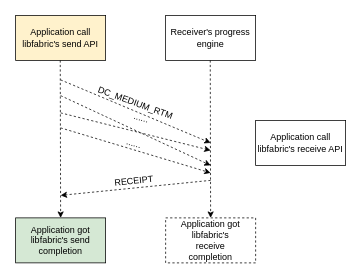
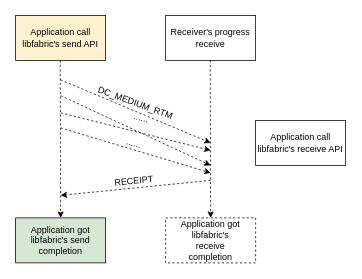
  <mxCell id="0" />
  <mxCell id="1" parent="0" />
  <mxCell id="2" value="Application call libfabric's send API" style="rounded=0;whiteSpace=wrap;html=1;fillColor=#fff2cc;" parent="1" vertex="1"><mxGeometry x="20" y="20" width="120" height="60" as="geometry" /></mxCell>
- <mxCell id="3" value="Receiver's progress engine" style="rounded=0;whiteSpace=wrap;html=1;" parent="1" vertex="1"><mxGeometry x="220" y="20" width="120" height="60" as="geometry" /></mxCell>
+ <mxCell id="3" value="Receiver's progress receive" style="rounded=0;whiteSpace=wrap;html=1;" parent="1" vertex="1"><mxGeometry x="220" y="20" width="120" height="60" as="geometry" /></mxCell>
  <mxCell id="4" value="" style="endArrow=classic;html=1;dashed=1;entryX=0.5;entryY=0;entryDx=0;entryDy=0;" parent="1" target="7" edge="1"><mxGeometry width="50" height="50" relative="1" as="geometry"><mxPoint x="79.5" y="80" as="sourcePoint" /><mxPoint x="80" y="250" as="targetPoint" /></mxGeometry></mxCell>
  <mxCell id="5" value="" style="endArrow=classic;html=1;dashed=1;entryX=0.5;entryY=0;entryDx=0;entryDy=0;" parent="1" edge="1" target="8"><mxGeometry width="50" height="50" relative="1" as="geometry"><mxPoint x="279.5" y="80" as="sourcePoint" /><mxPoint x="280" y="259" as="targetPoint" /></mxGeometry></mxCell>
  <mxCell id="6" value="" style="endArrow=classic;html=1;dashed=1;" parent="1" edge="1"><mxGeometry width="50" height="50" relative="1" as="geometry"><mxPoint x="80" y="106" as="sourcePoint" /><mxPoint x="280" y="190" as="targetPoint" /></mxGeometry></mxCell>
  <mxCell id="7" value="Application got libfabric's send&lt;br&gt;completion" style="rounded=0;whiteSpace=wrap;html=1;fillColor=#d5e8d4;" parent="1" vertex="1"><mxGeometry x="20" y="290" width="120" height="60" as="geometry" /></mxCell>
  <mxCell id="8" value="Application got libfabric's&lt;br&gt;receive&lt;br&gt;completion" style="rounded=0;whiteSpace=wrap;html=1;dashed=1;" parent="1" vertex="1"><mxGeometry x="220" y="290" width="120" height="60" as="geometry" /></mxCell>
  <mxCell id="9" value="DC_MEDIUM_RTM" style="text;html=1;strokeColor=none;fillColor=none;align=center;verticalAlign=middle;whiteSpace=wrap;rounded=0;rotation=20;" parent="1" vertex="1"><mxGeometry x="160" y="127" width="40" height="20" as="geometry" /></mxCell>
  <mxCell id="10" value="" style="endArrow=classic;html=1;dashed=1;" parent="1" edge="1"><mxGeometry width="50" height="50" relative="1" as="geometry"><mxPoint x="80" y="127" as="sourcePoint" /><mxPoint x="280" y="220" as="targetPoint" /></mxGeometry></mxCell>
  <mxCell id="11" value="" style="endArrow=classic;html=1;dashed=1;" parent="1" edge="1"><mxGeometry width="50" height="50" relative="1" as="geometry"><mxPoint x="80" y="150" as="sourcePoint" /><mxPoint x="280" y="200" as="targetPoint" /></mxGeometry></mxCell>
  <mxCell id="12" value="" style="endArrow=classic;html=1;dashed=1;" parent="1" edge="1"><mxGeometry width="50" height="50" relative="1" as="geometry"><mxPoint x="80" y="170" as="sourcePoint" /><mxPoint x="280" y="230" as="targetPoint" /></mxGeometry></mxCell>
  <mxCell id="13" value="......" style="text;html=1;strokeColor=none;fillColor=none;align=center;verticalAlign=middle;whiteSpace=wrap;rounded=0;rotation=17;" parent="1" vertex="1"><mxGeometry x="158" y="181" width="40" height="20" as="geometry" /></mxCell>
  <mxCell id="14" value="Application call libfabric's receive API" style="rounded=0;whiteSpace=wrap;html=1;" parent="1" vertex="1"><mxGeometry x="340" y="160" width="120" height="60" as="geometry" /></mxCell>
  <mxCell id="15" value="......" style="text;html=1;strokeColor=none;fillColor=none;align=center;verticalAlign=middle;whiteSpace=wrap;rounded=0;rotation=17;" parent="1" vertex="1"><mxGeometry x="168" y="147" width="40" height="20" as="geometry" /></mxCell>
  <mxCell id="16" value="" style="endArrow=classic;html=1;dashed=1;" edge="1" parent="1"><mxGeometry width="50" height="50" relative="1" as="geometry"><mxPoint x="280" y="240" as="sourcePoint" /><mxPoint x="80" y="260" as="targetPoint" /></mxGeometry></mxCell>
  <mxCell id="17" value="RECEIPT" style="text;html=1;strokeColor=none;fillColor=none;align=center;verticalAlign=middle;whiteSpace=wrap;rounded=0;rotation=354;" vertex="1" parent="1"><mxGeometry x="158" y="231" width="40" height="20" as="geometry" /></mxCell>
